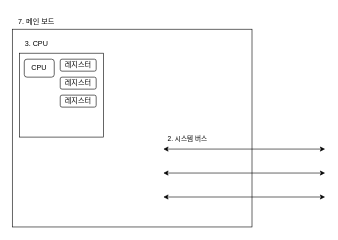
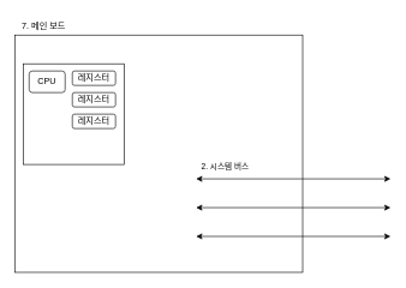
  <mxCell id="0" />
  <mxCell id="1" parent="0" />
  <mxCell id="2" value="" style="rounded=0;whiteSpace=wrap;html=1;" vertex="1" parent="1"><mxGeometry x="20" y="48" width="400" height="330" as="geometry" /></mxCell>
  <mxCell id="3" value="7. 메인 보드" style="text;html=1;align=center;verticalAlign=middle;resizable=0;points=[];autosize=1;strokeColor=none;fillColor=none;" vertex="1" parent="1"><mxGeometry x="20" y="20" width="80" height="30" as="geometry" /></mxCell>
  <mxCell id="4" value="" style="endArrow=classic;startArrow=classic;html=1;rounded=0;align=center;" edge="1" parent="1"><mxGeometry width="50" height="50" relative="1" as="geometry"><mxPoint x="542" y="328" as="sourcePoint" /><mxPoint x="272" y="328" as="targetPoint" /></mxGeometry></mxCell>
  <mxCell id="5" value="" style="endArrow=classic;startArrow=classic;html=1;rounded=0;align=center;" edge="1" parent="1"><mxGeometry width="50" height="50" relative="1" as="geometry"><mxPoint x="542" y="288" as="sourcePoint" /><mxPoint x="272" y="288" as="targetPoint" /></mxGeometry></mxCell>
  <mxCell id="6" value="" style="endArrow=classic;startArrow=classic;html=1;rounded=0;align=center;" edge="1" parent="1"><mxGeometry width="50" height="50" relative="1" as="geometry"><mxPoint x="542" y="248" as="sourcePoint" /><mxPoint x="272" y="248" as="targetPoint" /></mxGeometry></mxCell>
  <mxCell id="7" value="2. 시스템 버스" style="edgeLabel;html=1;align=center;verticalAlign=middle;resizable=0;points=[];" vertex="1" connectable="0" parent="6"><mxGeometry x="0.563" y="-2" relative="1" as="geometry"><mxPoint x="-20" y="-16" as="offset" /></mxGeometry></mxCell>
  <mxCell id="8" value="" style="whiteSpace=wrap;html=1;aspect=fixed;" vertex="1" parent="1"><mxGeometry x="32" y="88" width="140" height="140" as="geometry" /></mxCell>
- <mxCell id="9" value="3. CPU" style="text;html=1;strokeColor=none;fillColor=none;align=center;verticalAlign=middle;rounded=0;" vertex="1" parent="1"><mxGeometry x="30" y="58" width="60" height="30" as="geometry" /></mxCell>
  <mxCell id="10" value="CPU" style="rounded=1;whiteSpace=wrap;html=1;" vertex="1" parent="1"><mxGeometry x="40" y="98" width="50" height="30" as="geometry" /></mxCell>
  <mxCell id="11" value="레지스터" style="rounded=1;whiteSpace=wrap;html=1;" vertex="1" parent="1"><mxGeometry x="100" y="98" width="60" height="20" as="geometry" /></mxCell>
  <mxCell id="12" value="레지스터" style="rounded=1;whiteSpace=wrap;html=1;" vertex="1" parent="1"><mxGeometry x="100" y="128" width="60" height="20" as="geometry" /></mxCell>
  <mxCell id="13" value="레지스터" style="rounded=1;whiteSpace=wrap;html=1;" vertex="1" parent="1"><mxGeometry x="100" y="158" width="60" height="20" as="geometry" /></mxCell>
